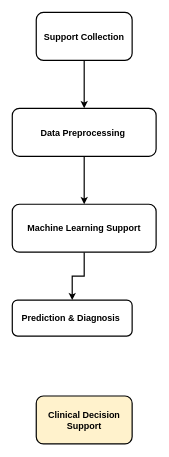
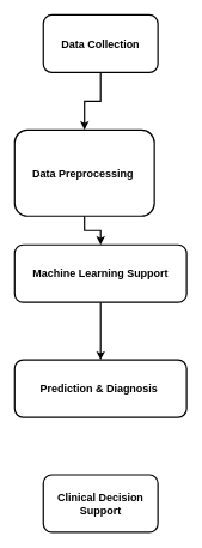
  <mxCell id="0" />
  <mxCell id="1" parent="0" />
  <mxCell id="2" style="edgeStyle=orthogonalEdgeStyle;rounded=0;orthogonalLoop=1;jettySize=auto;html=1;exitX=0.5;exitY=1;exitDx=0;exitDy=0;strokeWidth=2;" edge="1" parent="1" source="3" target="5"><mxGeometry relative="1" as="geometry" /></mxCell>
- <mxCell id="3" value="Support Collection" style="rounded=1;whiteSpace=wrap;html=1;fontStyle=1;fontSize=15;strokeWidth=2;" vertex="1" parent="1"><mxGeometry x="60" y="20" width="160" height="80" as="geometry" /></mxCell>
+ <mxCell id="3" value="Data Collection" style="rounded=1;whiteSpace=wrap;html=1;fontStyle=1;fontSize=15;strokeWidth=2;" vertex="1" parent="1"><mxGeometry x="60" y="20" width="160" height="80" as="geometry" /></mxCell>
  <mxCell id="4" style="edgeStyle=orthogonalEdgeStyle;rounded=0;orthogonalLoop=1;jettySize=auto;html=1;exitX=0.5;exitY=1;exitDx=0;exitDy=0;entryX=0.5;entryY=0;entryDx=0;entryDy=0;strokeWidth=2;" edge="1" parent="1" source="5" target="7"><mxGeometry relative="1" as="geometry" /></mxCell>
- <mxCell id="5" value="Data Preprocessing&amp;nbsp;" style="rounded=1;whiteSpace=wrap;html=1;fontStyle=1;fontSize=15;strokeWidth=2;" vertex="1" parent="1"><mxGeometry x="20" y="180" width="240" height="80" as="geometry" /></mxCell>
+ <mxCell id="5" value="Data Preprocessing&amp;nbsp;" style="rounded=1;whiteSpace=wrap;html=1;fontStyle=1;fontSize=15;strokeWidth=2;" vertex="1" parent="1"><mxGeometry x="20" y="180" width="195" height="120" as="geometry" /></mxCell>
  <mxCell id="6" style="edgeStyle=orthogonalEdgeStyle;rounded=0;orthogonalLoop=1;jettySize=auto;html=1;exitX=0.5;exitY=1;exitDx=0;exitDy=0;entryX=0.5;entryY=0;entryDx=0;entryDy=0;strokeWidth=2;" edge="1" parent="1" source="7" target="8"><mxGeometry relative="1" as="geometry" /></mxCell>
  <mxCell id="7" value="Machine Learning Support" style="rounded=1;whiteSpace=wrap;html=1;fontStyle=1;fontSize=15;strokeWidth=2;" vertex="1" parent="1"><mxGeometry x="20" y="340" width="240" height="80" as="geometry" /></mxCell>
- <mxCell id="8" value="Prediction &amp;amp; Diagnosis&amp;nbsp;" style="rounded=1;whiteSpace=wrap;html=1;fontStyle=1;fontSize=15;strokeWidth=2;" vertex="1" parent="1"><mxGeometry x="20" y="500" width="200" height="60" as="geometry" /></mxCell>
- <mxCell id="9" value="Clinical Decision Support" style="rounded=1;whiteSpace=wrap;html=1;fontStyle=1;fontSize=15;strokeWidth=2;fillColor=#fff2cc;" vertex="1" parent="1"><mxGeometry x="60" y="660" width="160" height="80" as="geometry" /></mxCell>
+ <mxCell id="8" value="Prediction &amp;amp; Diagnosis&amp;nbsp;" style="rounded=1;whiteSpace=wrap;html=1;fontStyle=1;fontSize=15;strokeWidth=2;" vertex="1" parent="1"><mxGeometry x="20" y="500" width="240" height="80" as="geometry" /></mxCell>
+ <mxCell id="9" value="Clinical Decision Support" style="rounded=1;whiteSpace=wrap;html=1;fontStyle=1;fontSize=15;strokeWidth=2;" vertex="1" parent="1"><mxGeometry x="60" y="660" width="160" height="80" as="geometry" /></mxCell>
